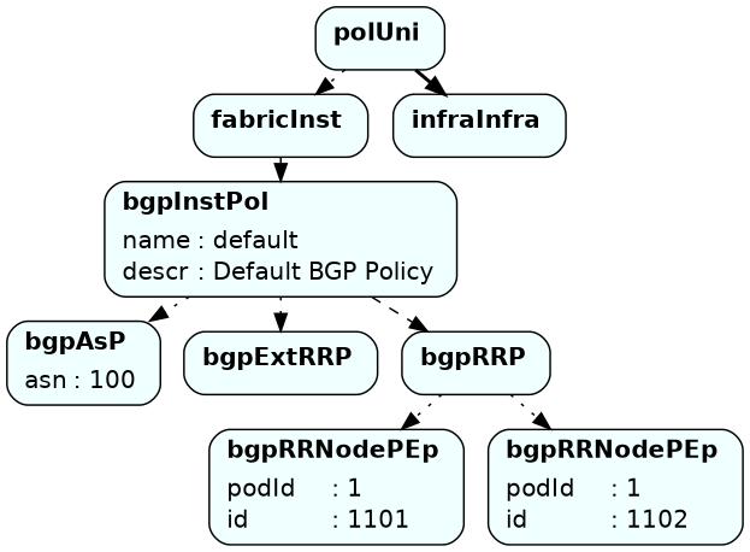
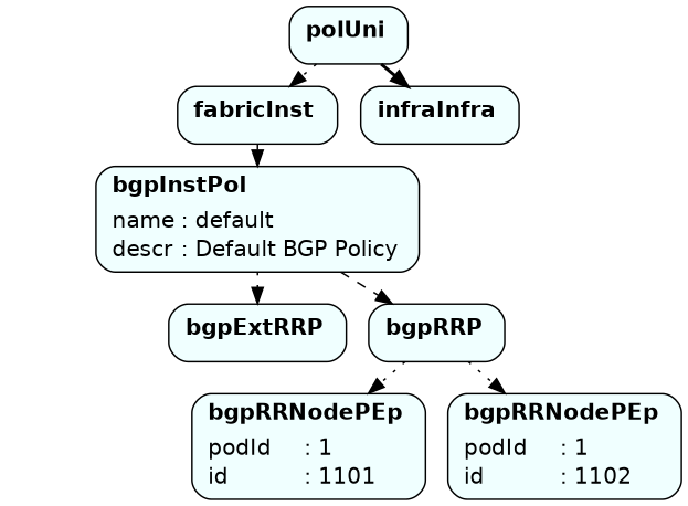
  digraph {
    bgcolor=white
    nodesep=0.2
    rankdir=TB
    ranksep=0.2
    splines=true
    node [fillcolor=AZURE fontname=Helvetica shape=box style="rounded,filled"]
    edge [arrowsize=1 style=dotted]
    n1 [label=<<TABLE BORDER="0" CELLBORDER="0" CELLSPACING="1" CELLPADDING="1"><TR><TD ALIGN="LEFT" COLSPAN="2"><B>polUni</B></TD><TD></TD></TR><TR><TD></TD><TD></TD></TR></TABLE>>]
    n2 [label=<<TABLE BORDER="0" CELLBORDER="0" CELLSPACING="1" CELLPADDING="1"><TR><TD ALIGN="LEFT" COLSPAN="2"><B>fabricInst</B></TD><TD></TD></TR><TR><TD></TD><TD></TD></TR></TABLE>>]
    n3 [label=<<TABLE BORDER="0" CELLBORDER="0" CELLSPACING="1" CELLPADDING="1"><TR><TD ALIGN="LEFT" COLSPAN="2"><B>infraInfra</B></TD><TD></TD></TR><TR><TD></TD><TD></TD></TR></TABLE>>]
    n4 [label=<<TABLE BORDER="0" CELLBORDER="0" CELLSPACING="1" CELLPADDING="1"><TR><TD ALIGN="LEFT" COLSPAN="2"><B>bgpInstPol</B></TD><TD></TD></TR><TR><TD></TD><TD></TD></TR><TR><TD ALIGN="LEFT">name</TD><TD ALIGN="LEFT">: default</TD></TR><TR><TD ALIGN="LEFT">descr</TD><TD ALIGN="LEFT">: Default BGP Policy</TD></TR></TABLE>>]
-   n5 [label=<<TABLE BORDER="0" CELLBORDER="0" CELLSPACING="1" CELLPADDING="1"><TR><TD ALIGN="LEFT" COLSPAN="2"><B>bgpAsP</B></TD><TD></TD></TR><TR><TD></TD><TD></TD></TR><TR><TD ALIGN="LEFT">asn</TD><TD ALIGN="LEFT">: 100</TD></TR></TABLE>>]
    n6 [label=<<TABLE BORDER="0" CELLBORDER="0" CELLSPACING="1" CELLPADDING="1"><TR><TD ALIGN="LEFT" COLSPAN="2"><B>bgpExtRRP</B></TD><TD></TD></TR><TR><TD></TD><TD></TD></TR></TABLE>>]
    n7 [label=<<TABLE BORDER="0" CELLBORDER="0" CELLSPACING="1" CELLPADDING="1"><TR><TD ALIGN="LEFT" COLSPAN="2"><B>bgpRRP</B></TD><TD></TD></TR><TR><TD></TD><TD></TD></TR></TABLE>>]
    n8 [label=<<TABLE BORDER="0" CELLBORDER="0" CELLSPACING="1" CELLPADDING="1"><TR><TD ALIGN="LEFT" COLSPAN="2"><B>bgpRRNodePEp</B></TD><TD></TD></TR><TR><TD></TD><TD></TD></TR><TR><TD ALIGN="LEFT">podId</TD><TD ALIGN="LEFT">: 1</TD></TR><TR><TD ALIGN="LEFT">id</TD><TD ALIGN="LEFT">: 1101</TD></TR></TABLE>>]
    n9 [label=<<TABLE BORDER="0" CELLBORDER="0" CELLSPACING="1" CELLPADDING="1"><TR><TD ALIGN="LEFT" COLSPAN="2"><B>bgpRRNodePEp</B></TD><TD></TD></TR><TR><TD></TD><TD></TD></TR><TR><TD ALIGN="LEFT">podId</TD><TD ALIGN="LEFT">: 1</TD></TR><TR><TD ALIGN="LEFT">id</TD><TD ALIGN="LEFT">: 1102</TD></TR></TABLE>>]
    n1 -> n2
    n1 -> n3 [style=bold]
    n2 -> n4 [style=dashed]
-   n4 -> n5
    n4 -> n6
    n4 -> n7 [style=dashed]
    n7 -> n8
    n7 -> n9
  }
